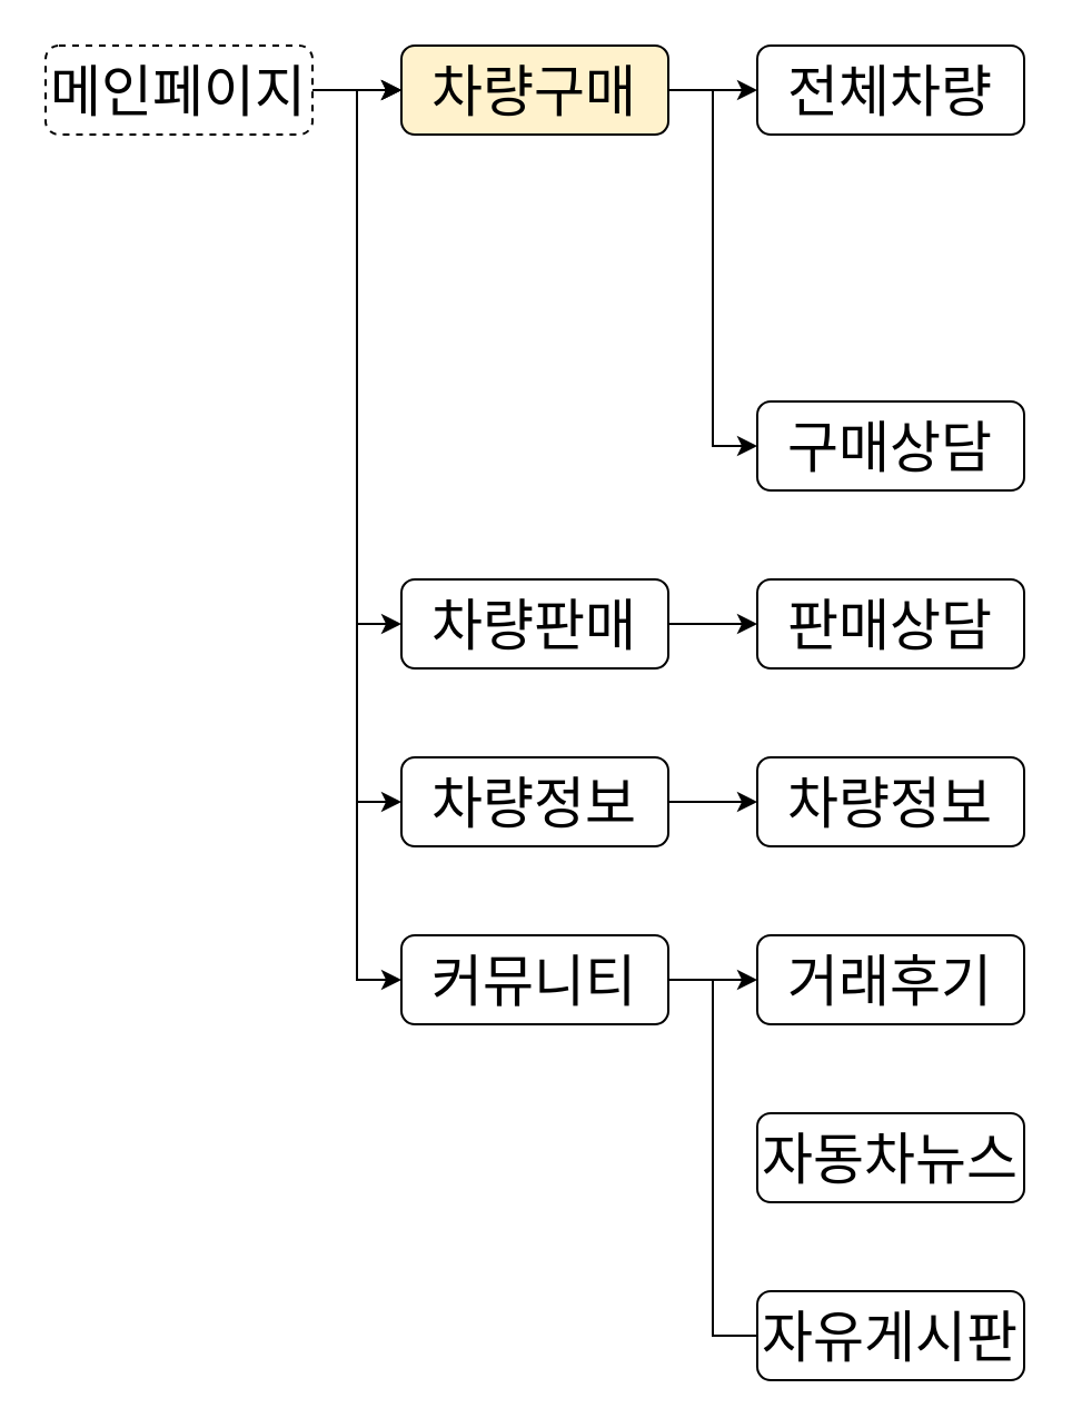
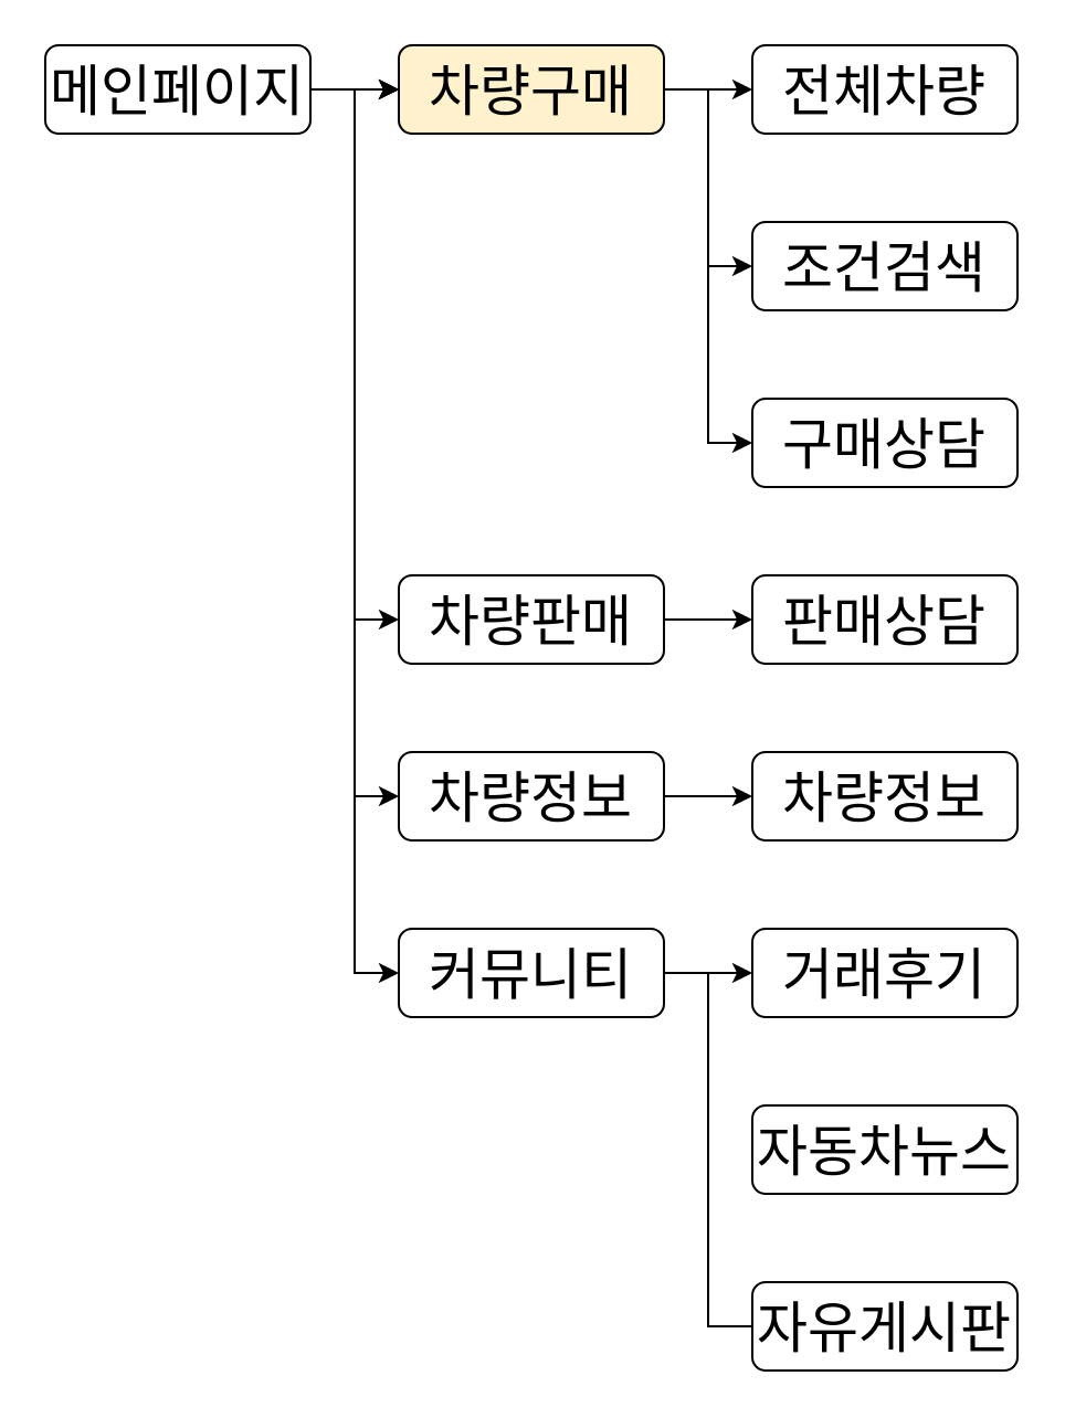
  <mxCell id="0" />
  <mxCell id="1" parent="0" />
  <mxCell id="2" value="" style="edgeStyle=orthogonalEdgeStyle;rounded=0;orthogonalLoop=1;jettySize=auto;html=1;fontSize=25;" edge="1" parent="1" source="8" target="12"><mxGeometry relative="1" as="geometry" /></mxCell>
  <mxCell id="3" value="" style="edgeStyle=orthogonalEdgeStyle;rounded=0;orthogonalLoop=1;jettySize=auto;html=1;fontSize=25;" edge="1" parent="1" source="8" target="12"><mxGeometry relative="1" as="geometry" /></mxCell>
  <mxCell id="4" style="edgeStyle=orthogonalEdgeStyle;rounded=0;orthogonalLoop=1;jettySize=auto;html=1;entryX=0;entryY=0.5;entryDx=0;entryDy=0;fontSize=25;" edge="1" parent="1" source="8" target="17"><mxGeometry relative="1" as="geometry" /></mxCell>
  <mxCell id="5" value="" style="edgeStyle=orthogonalEdgeStyle;rounded=0;orthogonalLoop=1;jettySize=auto;html=1;fontSize=25;" edge="1" parent="1" source="8" target="12"><mxGeometry relative="1" as="geometry" /></mxCell>
  <mxCell id="6" style="edgeStyle=orthogonalEdgeStyle;rounded=0;orthogonalLoop=1;jettySize=auto;html=1;entryX=0;entryY=0.5;entryDx=0;entryDy=0;fontSize=25;" edge="1" parent="1" source="8" target="20"><mxGeometry relative="1" as="geometry" /></mxCell>
  <mxCell id="7" style="edgeStyle=orthogonalEdgeStyle;rounded=0;orthogonalLoop=1;jettySize=auto;html=1;entryX=0;entryY=0.5;entryDx=0;entryDy=0;fontSize=25;" edge="1" parent="1" source="8" target="24"><mxGeometry relative="1" as="geometry" /></mxCell>
- <mxCell id="8" value="메인페이지" style="rounded=1;whiteSpace=wrap;html=1;fontSize=25;glass=0;strokeWidth=1;shadow=0;dashed=1;" parent="1" vertex="1"><mxGeometry x="20" y="20" width="120" height="40" as="geometry" /></mxCell>
+ <mxCell id="8" value="메인페이지" style="rounded=1;whiteSpace=wrap;html=1;fontSize=25;glass=0;strokeWidth=1;shadow=0;" parent="1" vertex="1"><mxGeometry x="20" y="20" width="120" height="40" as="geometry" /></mxCell>
  <mxCell id="9" style="edgeStyle=orthogonalEdgeStyle;rounded=0;orthogonalLoop=1;jettySize=auto;html=1;entryX=0;entryY=0.5;entryDx=0;entryDy=0;fontSize=25;" edge="1" parent="1" source="12" target="13"><mxGeometry relative="1" as="geometry" /></mxCell>
+ <mxCell id="10" style="edgeStyle=orthogonalEdgeStyle;rounded=0;orthogonalLoop=1;jettySize=auto;html=1;entryX=0;entryY=0.5;entryDx=0;entryDy=0;fontSize=25;" edge="1" parent="1" source="12" target="14"><mxGeometry relative="1" as="geometry" /></mxCell>
  <mxCell id="11" style="edgeStyle=orthogonalEdgeStyle;rounded=0;orthogonalLoop=1;jettySize=auto;html=1;entryX=0;entryY=0.5;entryDx=0;entryDy=0;fontSize=25;" edge="1" parent="1" source="12" target="15"><mxGeometry relative="1" as="geometry" /></mxCell>
  <mxCell id="12" value="차량구매" style="rounded=1;whiteSpace=wrap;html=1;fontSize=25;glass=0;strokeWidth=1;shadow=0;fillColor=#fff2cc;" vertex="1" parent="1"><mxGeometry x="180" y="20" width="120" height="40" as="geometry" /></mxCell>
  <mxCell id="13" value="전체차량" style="rounded=1;whiteSpace=wrap;html=1;fontSize=25;glass=0;strokeWidth=1;shadow=0;" vertex="1" parent="1"><mxGeometry x="340" y="20" width="120" height="40" as="geometry" /></mxCell>
+ <mxCell id="14" value="조건검색" style="rounded=1;whiteSpace=wrap;html=1;fontSize=25;glass=0;strokeWidth=1;shadow=0;" vertex="1" parent="1"><mxGeometry x="340" y="100" width="120" height="40" as="geometry" /></mxCell>
  <mxCell id="15" value="구매상담" style="rounded=1;whiteSpace=wrap;html=1;fontSize=25;glass=0;strokeWidth=1;shadow=0;" vertex="1" parent="1"><mxGeometry x="340" y="180" width="120" height="40" as="geometry" /></mxCell>
  <mxCell id="16" style="edgeStyle=orthogonalEdgeStyle;rounded=0;orthogonalLoop=1;jettySize=auto;html=1;entryX=0;entryY=0.5;entryDx=0;entryDy=0;fontSize=25;" edge="1" parent="1" source="17" target="18"><mxGeometry relative="1" as="geometry" /></mxCell>
  <mxCell id="17" value="차량판매" style="rounded=1;whiteSpace=wrap;html=1;fontSize=25;glass=0;strokeWidth=1;shadow=0;" vertex="1" parent="1"><mxGeometry x="180" y="260" width="120" height="40" as="geometry" /></mxCell>
  <mxCell id="18" value="판매상담" style="rounded=1;whiteSpace=wrap;html=1;fontSize=25;glass=0;strokeWidth=1;shadow=0;" vertex="1" parent="1"><mxGeometry x="340" y="260" width="120" height="40" as="geometry" /></mxCell>
  <mxCell id="19" style="edgeStyle=orthogonalEdgeStyle;rounded=0;orthogonalLoop=1;jettySize=auto;html=1;entryX=0;entryY=0.5;entryDx=0;entryDy=0;fontSize=25;" edge="1" parent="1" source="20" target="21"><mxGeometry relative="1" as="geometry" /></mxCell>
  <mxCell id="20" value="차량정보" style="rounded=1;whiteSpace=wrap;html=1;fontSize=25;glass=0;strokeWidth=1;shadow=0;" vertex="1" parent="1"><mxGeometry x="180" y="340" width="120" height="40" as="geometry" /></mxCell>
  <mxCell id="21" value="차량정보" style="rounded=1;whiteSpace=wrap;html=1;fontSize=25;glass=0;strokeWidth=1;shadow=0;" vertex="1" parent="1"><mxGeometry x="340" y="340" width="120" height="40" as="geometry" /></mxCell>
  <mxCell id="22" style="edgeStyle=orthogonalEdgeStyle;rounded=0;orthogonalLoop=1;jettySize=auto;html=1;entryX=0;entryY=0.5;entryDx=0;entryDy=0;fontSize=25;" edge="1" parent="1" source="24" target="25"><mxGeometry relative="1" as="geometry" /></mxCell>
  <mxCell id="23" style="edgeStyle=orthogonalEdgeStyle;rounded=0;orthogonalLoop=1;jettySize=auto;html=1;entryX=0;entryY=0.5;entryDx=0;entryDy=0;fontSize=25;endArrow=none;" edge="1" parent="1" source="24" target="27"><mxGeometry relative="1" as="geometry" /></mxCell>
  <mxCell id="24" value="커뮤니티" style="rounded=1;whiteSpace=wrap;html=1;fontSize=25;glass=0;strokeWidth=1;shadow=0;" vertex="1" parent="1"><mxGeometry x="180" y="420" width="120" height="40" as="geometry" /></mxCell>
  <mxCell id="25" value="거래후기" style="rounded=1;whiteSpace=wrap;html=1;fontSize=25;glass=0;strokeWidth=1;shadow=0;" vertex="1" parent="1"><mxGeometry x="340" y="420" width="120" height="40" as="geometry" /></mxCell>
  <mxCell id="26" value="자동차뉴스" style="rounded=1;whiteSpace=wrap;html=1;fontSize=25;glass=0;strokeWidth=1;shadow=0;" vertex="1" parent="1"><mxGeometry x="340" y="500" width="120" height="40" as="geometry" /></mxCell>
  <mxCell id="27" value="자유게시판" style="rounded=1;whiteSpace=wrap;html=1;fontSize=25;glass=0;strokeWidth=1;shadow=0;" vertex="1" parent="1"><mxGeometry x="340" y="580" width="120" height="40" as="geometry" /></mxCell>
